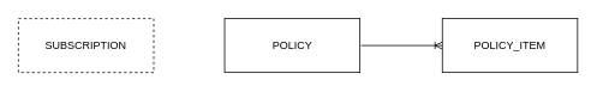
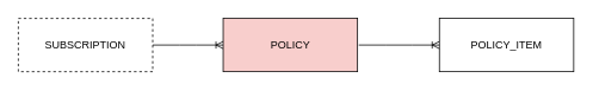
  <mxCell id="0" />
  <mxCell id="1" parent="0" />
  <mxCell id="2" value="SUBSCRIPTION" style="whiteSpace=wrap;html=1;align=center;dashed=1;" vertex="1" parent="1"><mxGeometry x="20" y="20" width="150" height="60" as="geometry" /></mxCell>
- <mxCell id="3" value="POLICY" style="whiteSpace=wrap;html=1;align=center;" vertex="1" parent="1"><mxGeometry x="248.64" y="20" width="150" height="60" as="geometry" /></mxCell>
+ <mxCell id="3" value="POLICY" style="whiteSpace=wrap;html=1;align=center;fillColor=#f8cecc;" vertex="1" parent="1"><mxGeometry x="248.64" y="20" width="150" height="60" as="geometry" /></mxCell>
  <mxCell id="4" value="POLICY_ITEM" style="whiteSpace=wrap;html=1;align=center;" vertex="1" parent="1"><mxGeometry x="490" y="20" width="150" height="60" as="geometry" /></mxCell>
+ <mxCell id="5" value="" style="edgeStyle=entityRelationEdgeStyle;fontSize=12;html=1;endArrow=ERoneToMany;rounded=0;exitX=1;exitY=0.5;exitDx=0;exitDy=0;entryX=0;entryY=0.5;entryDx=0;entryDy=0;" edge="1" parent="1" source="2" target="3"><mxGeometry width="100" height="100" relative="1" as="geometry"><mxPoint x="220" y="10" as="sourcePoint" /><mxPoint x="320" y="-90" as="targetPoint" /></mxGeometry></mxCell>
  <mxCell id="6" value="" style="edgeStyle=entityRelationEdgeStyle;fontSize=12;html=1;endArrow=ERoneToMany;rounded=0;" edge="1" parent="1" target="4"><mxGeometry width="100" height="100" relative="1" as="geometry"><mxPoint x="400" y="50" as="sourcePoint" /><mxPoint x="258.64" y="60" as="targetPoint" /></mxGeometry></mxCell>
